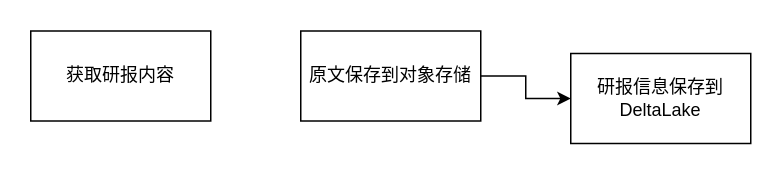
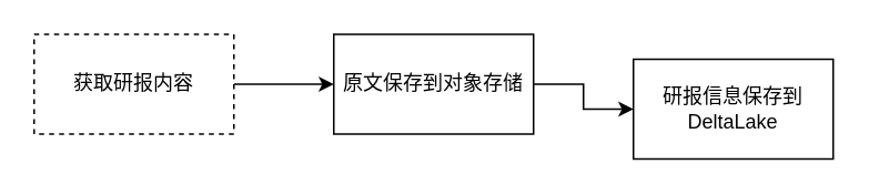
  <mxCell id="0" />
  <mxCell id="1" parent="0" />
- <mxCell id="3" value="获取研报内容" style="rounded=0;whiteSpace=wrap;html=1;" vertex="1" parent="1"><mxGeometry x="20" y="20" width="120" height="60" as="geometry" /></mxCell>
+ <mxCell id="2" style="edgeStyle=orthogonalEdgeStyle;rounded=0;orthogonalLoop=1;jettySize=auto;html=1;exitX=1;exitY=0.5;exitDx=0;exitDy=0;" edge="1" parent="1" source="3" target="5"><mxGeometry relative="1" as="geometry" /></mxCell>
+ <mxCell id="3" value="获取研报内容" style="rounded=0;whiteSpace=wrap;html=1;dashed=1;" vertex="1" parent="1"><mxGeometry x="20" y="20" width="120" height="60" as="geometry" /></mxCell>
  <mxCell id="4" style="edgeStyle=orthogonalEdgeStyle;rounded=0;orthogonalLoop=1;jettySize=auto;html=1;exitX=1;exitY=0.5;exitDx=0;exitDy=0;" edge="1" parent="1" source="5" target="6"><mxGeometry relative="1" as="geometry" /></mxCell>
  <mxCell id="5" value="原文保存到对象存储" style="rounded=0;whiteSpace=wrap;html=1;" vertex="1" parent="1"><mxGeometry x="200" y="20" width="120" height="60" as="geometry" /></mxCell>
  <mxCell id="6" value="研报信息保存到DeltaLake" style="rounded=0;whiteSpace=wrap;html=1;" vertex="1" parent="1"><mxGeometry x="380" y="35" width="120" height="60" as="geometry" /></mxCell>
